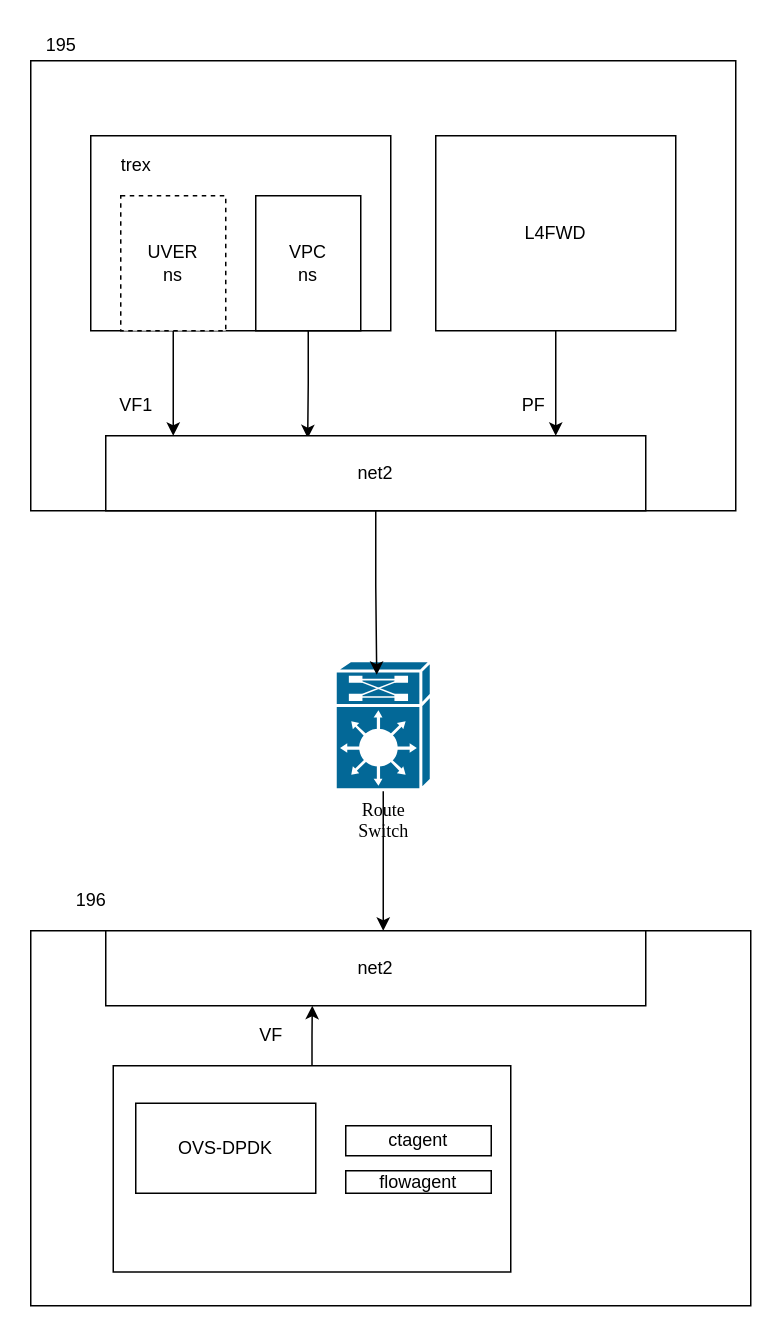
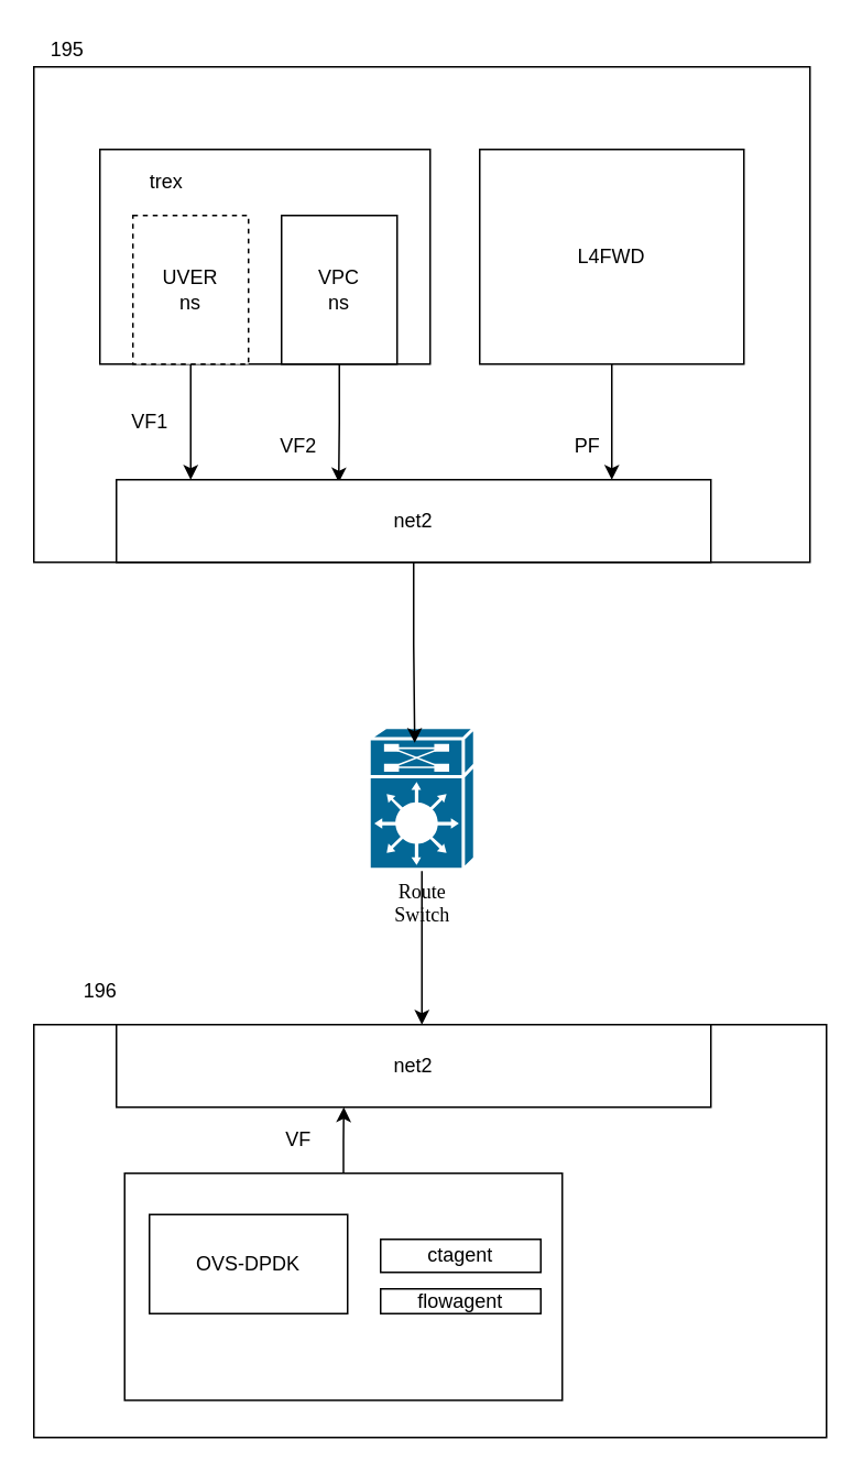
  <mxCell id="0" />
  <mxCell id="1" parent="0" />
  <mxCell id="2" value="" style="rounded=0;whiteSpace=wrap;html=1;" vertex="1" parent="1"><mxGeometry x="20" y="40" width="470" height="300" as="geometry" /></mxCell>
  <mxCell id="3" value="195" style="text;html=1;resizable=0;autosize=1;align=center;verticalAlign=middle;points=[];fillColor=none;strokeColor=none;rounded=0;" vertex="1" parent="1"><mxGeometry x="20" y="20" width="40" height="20" as="geometry" /></mxCell>
  <mxCell id="4" value="" style="rounded=0;whiteSpace=wrap;html=1;" vertex="1" parent="1"><mxGeometry x="60" y="90" width="200" height="130" as="geometry" /></mxCell>
- <mxCell id="5" value="trex" style="text;html=1;resizable=0;autosize=1;align=center;verticalAlign=middle;points=[];fillColor=none;strokeColor=none;rounded=0;" vertex="1" parent="1"><mxGeometry x="70" y="100" width="40" height="20" as="geometry" /></mxCell>
+ <mxCell id="5" value="trex" style="text;html=1;resizable=0;autosize=1;align=center;verticalAlign=middle;points=[];fillColor=none;strokeColor=none;rounded=0;" vertex="1" parent="1"><mxGeometry x="80" y="100" width="40" height="20" as="geometry" /></mxCell>
  <mxCell id="6" style="edgeStyle=orthogonalEdgeStyle;rounded=0;orthogonalLoop=1;jettySize=auto;html=1;entryX=0.125;entryY=0;entryDx=0;entryDy=0;entryPerimeter=0;" edge="1" parent="1" source="7" target="17"><mxGeometry relative="1" as="geometry" /></mxCell>
  <mxCell id="7" value="UVER&lt;br&gt;ns" style="rounded=0;whiteSpace=wrap;html=1;dashed=1;" vertex="1" parent="1"><mxGeometry x="80" y="130" width="70" height="90" as="geometry" /></mxCell>
  <mxCell id="8" style="edgeStyle=orthogonalEdgeStyle;rounded=0;orthogonalLoop=1;jettySize=auto;html=1;exitX=0.5;exitY=1;exitDx=0;exitDy=0;entryX=0.374;entryY=0.033;entryDx=0;entryDy=0;entryPerimeter=0;" edge="1" parent="1" source="9" target="17"><mxGeometry relative="1" as="geometry" /></mxCell>
  <mxCell id="9" value="VPC&lt;br&gt;ns" style="rounded=0;whiteSpace=wrap;html=1;" vertex="1" parent="1"><mxGeometry x="170" y="130" width="70" height="90" as="geometry" /></mxCell>
  <mxCell id="10" value="" style="edgeStyle=orthogonalEdgeStyle;rounded=0;orthogonalLoop=1;jettySize=auto;html=1;" edge="1" parent="1" source="11"><mxGeometry relative="1" as="geometry"><mxPoint x="370" y="290" as="targetPoint" /></mxGeometry></mxCell>
  <mxCell id="11" value="L4FWD" style="rounded=0;whiteSpace=wrap;html=1;" vertex="1" parent="1"><mxGeometry x="290" y="90" width="160" height="130" as="geometry" /></mxCell>
  <mxCell id="12" value="" style="edgeStyle=orthogonalEdgeStyle;rounded=0;orthogonalLoop=1;jettySize=auto;html=1;labelPosition=center;verticalLabelPosition=middle;align=center;verticalAlign=middle;" edge="1" parent="1" source="13" target="14"><mxGeometry relative="1" as="geometry"><Array as="points"><mxPoint x="255" y="600" /><mxPoint x="255" y="600" /></Array></mxGeometry></mxCell>
  <mxCell id="13" value="Route&lt;div&gt;Switch&lt;/div&gt;" style="shape=mxgraph.cisco.misc.route_switch_processor;html=1;dashed=0;fillColor=#036897;strokeColor=#ffffff;strokeWidth=2;verticalLabelPosition=bottom;verticalAlign=top;rounded=0;shadow=0;comic=0;fontFamily=Verdana;fontSize=12;" vertex="1" parent="1"><mxGeometry x="223" y="440" width="64" height="86" as="geometry" /></mxCell>
  <mxCell id="14" value="" style="rounded=0;whiteSpace=wrap;html=1;" vertex="1" parent="1"><mxGeometry x="20" y="620" width="480" height="250" as="geometry" /></mxCell>
  <mxCell id="15" value="196" style="text;html=1;resizable=0;autosize=1;align=center;verticalAlign=middle;points=[];fillColor=none;strokeColor=none;rounded=0;" vertex="1" parent="1"><mxGeometry x="40" y="590" width="40" height="20" as="geometry" /></mxCell>
  <mxCell id="16" style="edgeStyle=orthogonalEdgeStyle;rounded=0;orthogonalLoop=1;jettySize=auto;html=1;entryX=0.432;entryY=0.109;entryDx=0;entryDy=0;entryPerimeter=0;" edge="1" parent="1" source="17" target="13"><mxGeometry relative="1" as="geometry" /></mxCell>
  <mxCell id="17" value="net2" style="rounded=0;whiteSpace=wrap;html=1;" vertex="1" parent="1"><mxGeometry x="70" y="290" width="360" height="50" as="geometry" /></mxCell>
- <mxCell id="18" value="VF1" style="text;html=1;resizable=0;autosize=1;align=center;verticalAlign=middle;points=[];fillColor=none;strokeColor=none;rounded=0;" vertex="1" parent="1"><mxGeometry x="70" y="260" width="40" height="20" as="geometry" /></mxCell>
+ <mxCell id="18" value="VF1" style="text;html=1;resizable=0;autosize=1;align=center;verticalAlign=middle;points=[];fillColor=none;strokeColor=none;rounded=0;" vertex="1" parent="1"><mxGeometry x="70" y="245" width="40" height="20" as="geometry" /></mxCell>
+ <mxCell id="19" value="VF2" style="text;html=1;resizable=0;autosize=1;align=center;verticalAlign=middle;points=[];fillColor=none;strokeColor=none;rounded=0;" vertex="1" parent="1"><mxGeometry x="160" y="260" width="40" height="20" as="geometry" /></mxCell>
  <mxCell id="20" value="PF" style="text;html=1;resizable=0;autosize=1;align=center;verticalAlign=middle;points=[];fillColor=none;strokeColor=none;rounded=0;" vertex="1" parent="1"><mxGeometry x="340" y="260" width="30" height="20" as="geometry" /></mxCell>
  <mxCell id="21" value="net2" style="rounded=0;whiteSpace=wrap;html=1;" vertex="1" parent="1"><mxGeometry x="70" y="620" width="360" height="50" as="geometry" /></mxCell>
  <mxCell id="22" style="edgeStyle=orthogonalEdgeStyle;rounded=0;orthogonalLoop=1;jettySize=auto;html=1;entryX=0.391;entryY=0.2;entryDx=0;entryDy=0;entryPerimeter=0;" edge="1" parent="1" source="23" target="14"><mxGeometry relative="1" as="geometry" /></mxCell>
  <mxCell id="23" value="" style="rounded=0;whiteSpace=wrap;html=1;" vertex="1" parent="1"><mxGeometry x="75" y="710" width="265" height="137.5" as="geometry" /></mxCell>
  <mxCell id="24" value="flowagent" style="rounded=0;whiteSpace=wrap;html=1;" vertex="1" parent="1"><mxGeometry x="230" y="780" width="97" height="15" as="geometry" /></mxCell>
  <mxCell id="25" value="OVS-DPDK" style="rounded=0;whiteSpace=wrap;html=1;" vertex="1" parent="1"><mxGeometry x="90" y="735" width="120" height="60" as="geometry" /></mxCell>
  <mxCell id="26" value="ctagent" style="rounded=0;whiteSpace=wrap;html=1;" vertex="1" parent="1"><mxGeometry x="230" y="750" width="97" height="20" as="geometry" /></mxCell>
  <mxCell id="27" value="VF" style="text;html=1;resizable=0;autosize=1;align=center;verticalAlign=middle;points=[];fillColor=none;strokeColor=none;rounded=0;" vertex="1" parent="1"><mxGeometry x="165" y="680" width="30" height="20" as="geometry" /></mxCell>
